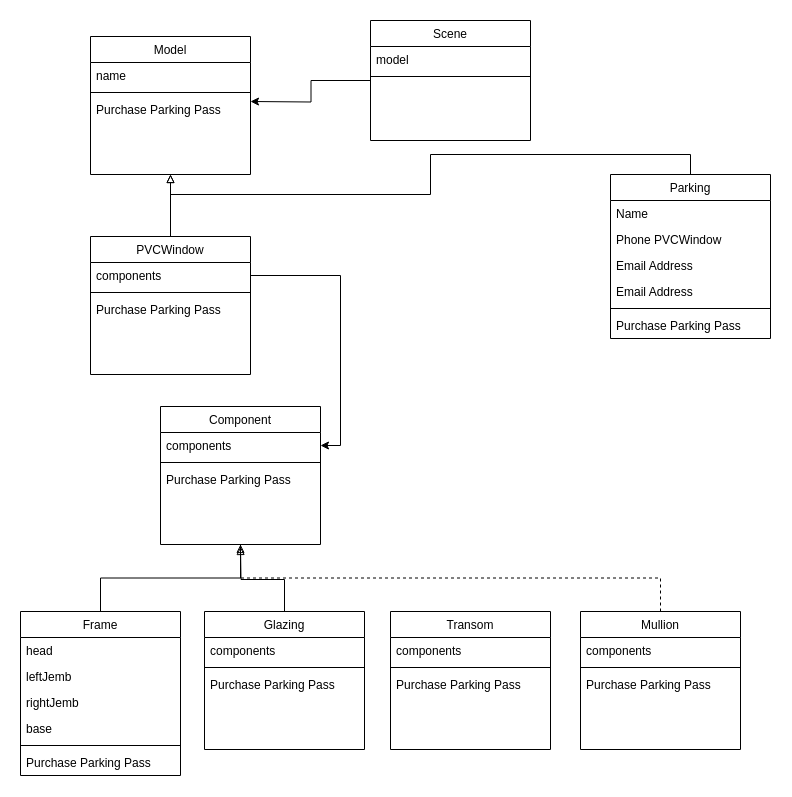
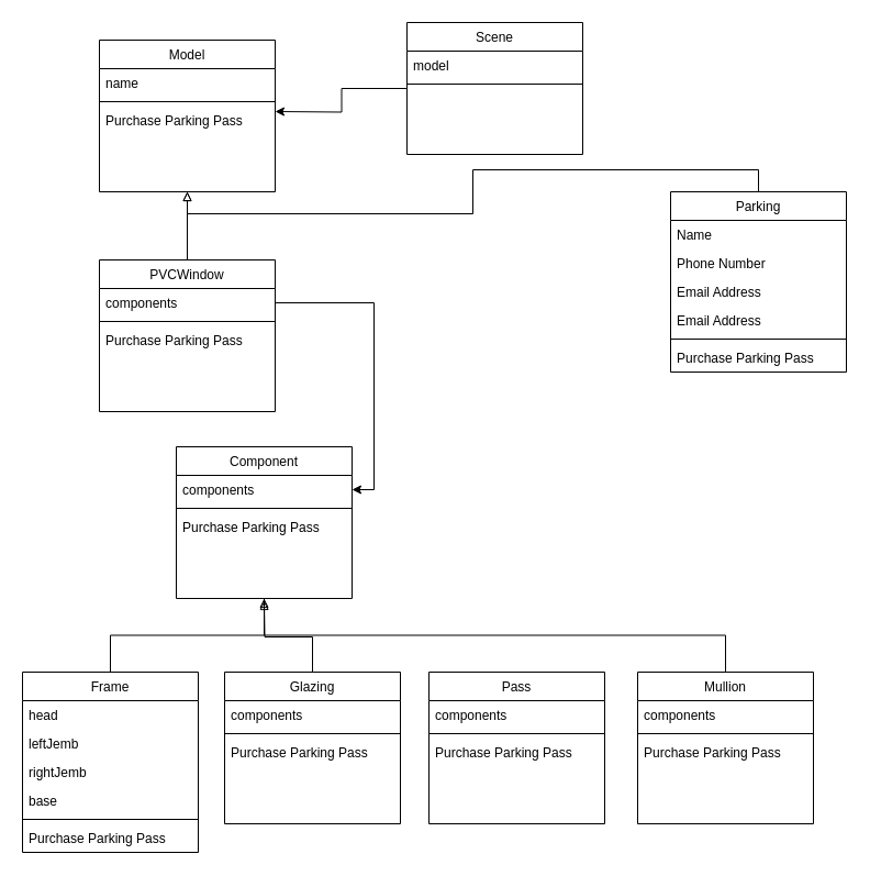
  <mxCell id="0" />
  <mxCell id="1" parent="0" />
  <mxCell id="2" value="Model" style="swimlane;fontStyle=0;align=center;verticalAlign=top;childLayout=stackLayout;horizontal=1;startSize=26;horizontalStack=0;resizeParent=1;resizeLast=0;collapsible=1;marginBottom=0;rounded=0;shadow=0;strokeWidth=1;" parent="1" vertex="1"><mxGeometry x="90" y="36" width="160" height="138" as="geometry"><mxRectangle x="230" y="140" width="160" height="26" as="alternateBounds" /></mxGeometry></mxCell>
  <mxCell id="3" value="name" style="text;align=left;verticalAlign=top;spacingLeft=4;spacingRight=4;overflow=hidden;rotatable=0;points=[[0,0.5],[1,0.5]];portConstraint=eastwest;" parent="2" vertex="1"><mxGeometry y="26" width="160" height="26" as="geometry" /></mxCell>
  <mxCell id="4" value="" style="line;html=1;strokeWidth=1;align=left;verticalAlign=middle;spacingTop=-1;spacingLeft=3;spacingRight=3;rotatable=0;labelPosition=right;points=[];portConstraint=eastwest;" parent="2" vertex="1"><mxGeometry y="52" width="160" height="8" as="geometry" /></mxCell>
  <mxCell id="5" value="Purchase Parking Pass" style="text;align=left;verticalAlign=top;spacingLeft=4;spacingRight=4;overflow=hidden;rotatable=0;points=[[0,0.5],[1,0.5]];portConstraint=eastwest;" parent="2" vertex="1"><mxGeometry y="60" width="160" height="26" as="geometry" /></mxCell>
  <mxCell id="6" value="" style="edgeStyle=orthogonalEdgeStyle;rounded=0;orthogonalLoop=1;jettySize=auto;html=1;" edge="1" parent="1" source="7"><mxGeometry relative="1" as="geometry"><mxPoint x="250" y="101" as="targetPoint" /></mxGeometry></mxCell>
  <mxCell id="7" value="Scene" style="swimlane;fontStyle=0;align=center;verticalAlign=top;childLayout=stackLayout;horizontal=1;startSize=26;horizontalStack=0;resizeParent=1;resizeLast=0;collapsible=1;marginBottom=0;rounded=0;shadow=0;strokeWidth=1;" parent="1" vertex="1"><mxGeometry x="370" y="20" width="160" height="120" as="geometry"><mxRectangle x="550" y="140" width="160" height="26" as="alternateBounds" /></mxGeometry></mxCell>
  <mxCell id="8" value="model" style="text;align=left;verticalAlign=top;spacingLeft=4;spacingRight=4;overflow=hidden;rotatable=0;points=[[0,0.5],[1,0.5]];portConstraint=eastwest;" parent="7" vertex="1"><mxGeometry y="26" width="160" height="26" as="geometry" /></mxCell>
  <mxCell id="9" value="" style="line;html=1;strokeWidth=1;align=left;verticalAlign=middle;spacingTop=-1;spacingLeft=3;spacingRight=3;rotatable=0;labelPosition=right;points=[];portConstraint=eastwest;" parent="7" vertex="1"><mxGeometry y="52" width="160" height="8" as="geometry" /></mxCell>
  <mxCell id="10" style="edgeStyle=orthogonalEdgeStyle;rounded=0;orthogonalLoop=1;jettySize=auto;html=1;exitX=0.5;exitY=0;exitDx=0;exitDy=0;endArrow=block;endFill=0;entryX=0.5;entryY=1;entryDx=0;entryDy=0;" edge="1" parent="1" source="11" target="2"><mxGeometry relative="1" as="geometry"><mxPoint x="140" y="206" as="targetPoint" /></mxGeometry></mxCell>
  <mxCell id="11" value="PVCWindow" style="swimlane;fontStyle=0;align=center;verticalAlign=top;childLayout=stackLayout;horizontal=1;startSize=26;horizontalStack=0;resizeParent=1;resizeLast=0;collapsible=1;marginBottom=0;rounded=0;shadow=0;strokeWidth=1;" vertex="1" parent="1"><mxGeometry x="90" y="236" width="160" height="138" as="geometry"><mxRectangle x="230" y="140" width="160" height="26" as="alternateBounds" /></mxGeometry></mxCell>
  <mxCell id="12" value="components&#10;" style="text;align=left;verticalAlign=top;spacingLeft=4;spacingRight=4;overflow=hidden;rotatable=0;points=[[0,0.5],[1,0.5]];portConstraint=eastwest;" vertex="1" parent="11"><mxGeometry y="26" width="160" height="26" as="geometry" /></mxCell>
  <mxCell id="13" value="" style="line;html=1;strokeWidth=1;align=left;verticalAlign=middle;spacingTop=-1;spacingLeft=3;spacingRight=3;rotatable=0;labelPosition=right;points=[];portConstraint=eastwest;" vertex="1" parent="11"><mxGeometry y="52" width="160" height="8" as="geometry" /></mxCell>
  <mxCell id="14" value="Purchase Parking Pass" style="text;align=left;verticalAlign=top;spacingLeft=4;spacingRight=4;overflow=hidden;rotatable=0;points=[[0,0.5],[1,0.5]];portConstraint=eastwest;" vertex="1" parent="11"><mxGeometry y="60" width="160" height="26" as="geometry" /></mxCell>
  <mxCell id="15" value="Parking" style="swimlane;fontStyle=0;align=center;verticalAlign=top;childLayout=stackLayout;horizontal=1;startSize=26;horizontalStack=0;resizeParent=1;resizeLast=0;collapsible=1;marginBottom=0;rounded=0;shadow=0;strokeWidth=1;" vertex="1" parent="1"><mxGeometry x="610" y="174" width="160" height="164" as="geometry"><mxRectangle x="230" y="140" width="160" height="26" as="alternateBounds" /></mxGeometry></mxCell>
  <mxCell id="16" value="Name" style="text;align=left;verticalAlign=top;spacingLeft=4;spacingRight=4;overflow=hidden;rotatable=0;points=[[0,0.5],[1,0.5]];portConstraint=eastwest;" vertex="1" parent="15"><mxGeometry y="26" width="160" height="26" as="geometry" /></mxCell>
- <mxCell id="17" value="Phone PVCWindow" style="text;align=left;verticalAlign=top;spacingLeft=4;spacingRight=4;overflow=hidden;rotatable=0;points=[[0,0.5],[1,0.5]];portConstraint=eastwest;rounded=0;shadow=0;html=0;" vertex="1" parent="15"><mxGeometry y="52" width="160" height="26" as="geometry" /></mxCell>
+ <mxCell id="17" value="Phone Number" style="text;align=left;verticalAlign=top;spacingLeft=4;spacingRight=4;overflow=hidden;rotatable=0;points=[[0,0.5],[1,0.5]];portConstraint=eastwest;rounded=0;shadow=0;html=0;" vertex="1" parent="15"><mxGeometry y="52" width="160" height="26" as="geometry" /></mxCell>
  <mxCell id="18" value="Email Address" style="text;align=left;verticalAlign=top;spacingLeft=4;spacingRight=4;overflow=hidden;rotatable=0;points=[[0,0.5],[1,0.5]];portConstraint=eastwest;rounded=0;shadow=0;html=0;" vertex="1" parent="15"><mxGeometry y="78" width="160" height="26" as="geometry" /></mxCell>
  <mxCell id="19" value="Email Address" style="text;align=left;verticalAlign=top;spacingLeft=4;spacingRight=4;overflow=hidden;rotatable=0;points=[[0,0.5],[1,0.5]];portConstraint=eastwest;rounded=0;shadow=0;html=0;" vertex="1" parent="15"><mxGeometry y="104" width="160" height="26" as="geometry" /></mxCell>
  <mxCell id="20" value="" style="line;html=1;strokeWidth=1;align=left;verticalAlign=middle;spacingTop=-1;spacingLeft=3;spacingRight=3;rotatable=0;labelPosition=right;points=[];portConstraint=eastwest;" vertex="1" parent="15"><mxGeometry y="130" width="160" height="8" as="geometry" /></mxCell>
  <mxCell id="21" value="Purchase Parking Pass" style="text;align=left;verticalAlign=top;spacingLeft=4;spacingRight=4;overflow=hidden;rotatable=0;points=[[0,0.5],[1,0.5]];portConstraint=eastwest;" vertex="1" parent="15"><mxGeometry y="138" width="160" height="26" as="geometry" /></mxCell>
  <mxCell id="22" style="edgeStyle=orthogonalEdgeStyle;rounded=0;orthogonalLoop=1;jettySize=auto;html=1;exitX=0.5;exitY=0;exitDx=0;exitDy=0;entryX=0.5;entryY=1;entryDx=0;entryDy=0;endArrow=block;endFill=0;strokeWidth=1;" edge="1" parent="1" source="15" target="2"><mxGeometry relative="1" as="geometry" /></mxCell>
  <mxCell id="23" value="Component" style="swimlane;fontStyle=0;align=center;verticalAlign=top;childLayout=stackLayout;horizontal=1;startSize=26;horizontalStack=0;resizeParent=1;resizeLast=0;collapsible=1;marginBottom=0;rounded=0;shadow=0;strokeWidth=1;" vertex="1" parent="1"><mxGeometry x="160" y="406" width="160" height="138" as="geometry"><mxRectangle x="230" y="140" width="160" height="26" as="alternateBounds" /></mxGeometry></mxCell>
  <mxCell id="24" value="components&#10;" style="text;align=left;verticalAlign=top;spacingLeft=4;spacingRight=4;overflow=hidden;rotatable=0;points=[[0,0.5],[1,0.5]];portConstraint=eastwest;" vertex="1" parent="23"><mxGeometry y="26" width="160" height="26" as="geometry" /></mxCell>
  <mxCell id="25" value="" style="line;html=1;strokeWidth=1;align=left;verticalAlign=middle;spacingTop=-1;spacingLeft=3;spacingRight=3;rotatable=0;labelPosition=right;points=[];portConstraint=eastwest;" vertex="1" parent="23"><mxGeometry y="52" width="160" height="8" as="geometry" /></mxCell>
  <mxCell id="26" value="Purchase Parking Pass" style="text;align=left;verticalAlign=top;spacingLeft=4;spacingRight=4;overflow=hidden;rotatable=0;points=[[0,0.5],[1,0.5]];portConstraint=eastwest;" vertex="1" parent="23"><mxGeometry y="60" width="160" height="26" as="geometry" /></mxCell>
- <mxCell id="27" value="Transom" style="swimlane;fontStyle=0;align=center;verticalAlign=top;childLayout=stackLayout;horizontal=1;startSize=26;horizontalStack=0;resizeParent=1;resizeLast=0;collapsible=1;marginBottom=0;rounded=0;shadow=0;strokeWidth=1;" vertex="1" parent="1"><mxGeometry x="390" y="611" width="160" height="138" as="geometry"><mxRectangle x="230" y="140" width="160" height="26" as="alternateBounds" /></mxGeometry></mxCell>
+ <mxCell id="27" value="Pass" style="swimlane;fontStyle=0;align=center;verticalAlign=top;childLayout=stackLayout;horizontal=1;startSize=26;horizontalStack=0;resizeParent=1;resizeLast=0;collapsible=1;marginBottom=0;rounded=0;shadow=0;strokeWidth=1;" vertex="1" parent="1"><mxGeometry x="390" y="611" width="160" height="138" as="geometry"><mxRectangle x="230" y="140" width="160" height="26" as="alternateBounds" /></mxGeometry></mxCell>
  <mxCell id="28" value="components&#10;" style="text;align=left;verticalAlign=top;spacingLeft=4;spacingRight=4;overflow=hidden;rotatable=0;points=[[0,0.5],[1,0.5]];portConstraint=eastwest;" vertex="1" parent="27"><mxGeometry y="26" width="160" height="26" as="geometry" /></mxCell>
  <mxCell id="29" value="" style="line;html=1;strokeWidth=1;align=left;verticalAlign=middle;spacingTop=-1;spacingLeft=3;spacingRight=3;rotatable=0;labelPosition=right;points=[];portConstraint=eastwest;" vertex="1" parent="27"><mxGeometry y="52" width="160" height="8" as="geometry" /></mxCell>
  <mxCell id="30" value="Purchase Parking Pass" style="text;align=left;verticalAlign=top;spacingLeft=4;spacingRight=4;overflow=hidden;rotatable=0;points=[[0,0.5],[1,0.5]];portConstraint=eastwest;" vertex="1" parent="27"><mxGeometry y="60" width="160" height="26" as="geometry" /></mxCell>
- <mxCell id="31" style="edgeStyle=orthogonalEdgeStyle;rounded=0;orthogonalLoop=1;jettySize=auto;html=1;exitX=0.5;exitY=0;exitDx=0;exitDy=0;entryX=0.5;entryY=1;entryDx=0;entryDy=0;endArrow=block;endFill=0;dashed=1;" edge="1" parent="1" source="32" target="23"><mxGeometry relative="1" as="geometry" /></mxCell>
+ <mxCell id="31" style="edgeStyle=orthogonalEdgeStyle;rounded=0;orthogonalLoop=1;jettySize=auto;html=1;exitX=0.5;exitY=0;exitDx=0;exitDy=0;entryX=0.5;entryY=1;entryDx=0;entryDy=0;endArrow=block;endFill=0;" edge="1" parent="1" source="32" target="23"><mxGeometry relative="1" as="geometry" /></mxCell>
  <mxCell id="32" value="Mullion" style="swimlane;fontStyle=0;align=center;verticalAlign=top;childLayout=stackLayout;horizontal=1;startSize=26;horizontalStack=0;resizeParent=1;resizeLast=0;collapsible=1;marginBottom=0;rounded=0;shadow=0;strokeWidth=1;" vertex="1" parent="1"><mxGeometry x="580" y="611" width="160" height="138" as="geometry"><mxRectangle x="230" y="140" width="160" height="26" as="alternateBounds" /></mxGeometry></mxCell>
  <mxCell id="33" value="components&#10;" style="text;align=left;verticalAlign=top;spacingLeft=4;spacingRight=4;overflow=hidden;rotatable=0;points=[[0,0.5],[1,0.5]];portConstraint=eastwest;" vertex="1" parent="32"><mxGeometry y="26" width="160" height="26" as="geometry" /></mxCell>
  <mxCell id="34" value="" style="line;html=1;strokeWidth=1;align=left;verticalAlign=middle;spacingTop=-1;spacingLeft=3;spacingRight=3;rotatable=0;labelPosition=right;points=[];portConstraint=eastwest;" vertex="1" parent="32"><mxGeometry y="52" width="160" height="8" as="geometry" /></mxCell>
  <mxCell id="35" value="Purchase Parking Pass" style="text;align=left;verticalAlign=top;spacingLeft=4;spacingRight=4;overflow=hidden;rotatable=0;points=[[0,0.5],[1,0.5]];portConstraint=eastwest;" vertex="1" parent="32"><mxGeometry y="60" width="160" height="26" as="geometry" /></mxCell>
  <mxCell id="36" style="edgeStyle=orthogonalEdgeStyle;rounded=0;orthogonalLoop=1;jettySize=auto;html=1;exitX=0.5;exitY=0;exitDx=0;exitDy=0;endArrow=block;endFill=0;" edge="1" parent="1" source="37"><mxGeometry relative="1" as="geometry"><mxPoint x="240" y="546" as="targetPoint" /></mxGeometry></mxCell>
  <mxCell id="37" value="Glazing" style="swimlane;fontStyle=0;align=center;verticalAlign=top;childLayout=stackLayout;horizontal=1;startSize=26;horizontalStack=0;resizeParent=1;resizeLast=0;collapsible=1;marginBottom=0;rounded=0;shadow=0;strokeWidth=1;" vertex="1" parent="1"><mxGeometry x="204" y="611" width="160" height="138" as="geometry"><mxRectangle x="230" y="140" width="160" height="26" as="alternateBounds" /></mxGeometry></mxCell>
  <mxCell id="38" value="components&#10;" style="text;align=left;verticalAlign=top;spacingLeft=4;spacingRight=4;overflow=hidden;rotatable=0;points=[[0,0.5],[1,0.5]];portConstraint=eastwest;" vertex="1" parent="37"><mxGeometry y="26" width="160" height="26" as="geometry" /></mxCell>
  <mxCell id="39" value="" style="line;html=1;strokeWidth=1;align=left;verticalAlign=middle;spacingTop=-1;spacingLeft=3;spacingRight=3;rotatable=0;labelPosition=right;points=[];portConstraint=eastwest;" vertex="1" parent="37"><mxGeometry y="52" width="160" height="8" as="geometry" /></mxCell>
  <mxCell id="40" value="Purchase Parking Pass" style="text;align=left;verticalAlign=top;spacingLeft=4;spacingRight=4;overflow=hidden;rotatable=0;points=[[0,0.5],[1,0.5]];portConstraint=eastwest;" vertex="1" parent="37"><mxGeometry y="60" width="160" height="26" as="geometry" /></mxCell>
  <mxCell id="41" style="edgeStyle=orthogonalEdgeStyle;rounded=0;orthogonalLoop=1;jettySize=auto;html=1;exitX=0.5;exitY=0;exitDx=0;exitDy=0;entryX=0.5;entryY=1;entryDx=0;entryDy=0;endArrow=none;endFill=0;" edge="1" parent="1" source="42" target="23"><mxGeometry relative="1" as="geometry" /></mxCell>
  <mxCell id="42" value="Frame" style="swimlane;fontStyle=0;align=center;verticalAlign=top;childLayout=stackLayout;horizontal=1;startSize=26;horizontalStack=0;resizeParent=1;resizeLast=0;collapsible=1;marginBottom=0;rounded=0;shadow=0;strokeWidth=1;" vertex="1" parent="1"><mxGeometry x="20" y="611" width="160" height="164" as="geometry"><mxRectangle x="230" y="140" width="160" height="26" as="alternateBounds" /></mxGeometry></mxCell>
  <mxCell id="43" value="head" style="text;align=left;verticalAlign=top;spacingLeft=4;spacingRight=4;overflow=hidden;rotatable=0;points=[[0,0.5],[1,0.5]];portConstraint=eastwest;" vertex="1" parent="42"><mxGeometry y="26" width="160" height="26" as="geometry" /></mxCell>
  <mxCell id="44" value="leftJemb" style="text;align=left;verticalAlign=top;spacingLeft=4;spacingRight=4;overflow=hidden;rotatable=0;points=[[0,0.5],[1,0.5]];portConstraint=eastwest;" vertex="1" parent="42"><mxGeometry y="52" width="160" height="26" as="geometry" /></mxCell>
  <mxCell id="45" value="rightJemb" style="text;align=left;verticalAlign=top;spacingLeft=4;spacingRight=4;overflow=hidden;rotatable=0;points=[[0,0.5],[1,0.5]];portConstraint=eastwest;" vertex="1" parent="42"><mxGeometry y="78" width="160" height="26" as="geometry" /></mxCell>
  <mxCell id="46" value="base" style="text;align=left;verticalAlign=top;spacingLeft=4;spacingRight=4;overflow=hidden;rotatable=0;points=[[0,0.5],[1,0.5]];portConstraint=eastwest;" vertex="1" parent="42"><mxGeometry y="104" width="160" height="26" as="geometry" /></mxCell>
  <mxCell id="47" value="" style="line;html=1;strokeWidth=1;align=left;verticalAlign=middle;spacingTop=-1;spacingLeft=3;spacingRight=3;rotatable=0;labelPosition=right;points=[];portConstraint=eastwest;" vertex="1" parent="42"><mxGeometry y="130" width="160" height="8" as="geometry" /></mxCell>
  <mxCell id="48" value="Purchase Parking Pass" style="text;align=left;verticalAlign=top;spacingLeft=4;spacingRight=4;overflow=hidden;rotatable=0;points=[[0,0.5],[1,0.5]];portConstraint=eastwest;" vertex="1" parent="42"><mxGeometry y="138" width="160" height="26" as="geometry" /></mxCell>
  <mxCell id="49" style="edgeStyle=orthogonalEdgeStyle;rounded=0;orthogonalLoop=1;jettySize=auto;html=1;exitX=1;exitY=0.5;exitDx=0;exitDy=0;entryX=1;entryY=0.5;entryDx=0;entryDy=0;" edge="1" parent="1" source="12" target="24"><mxGeometry relative="1" as="geometry" /></mxCell>
